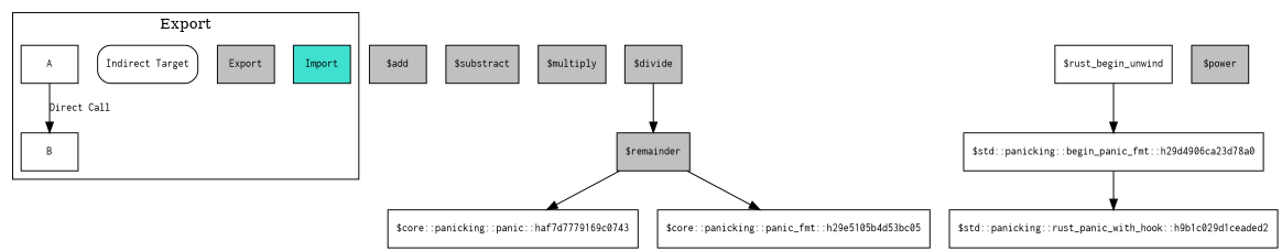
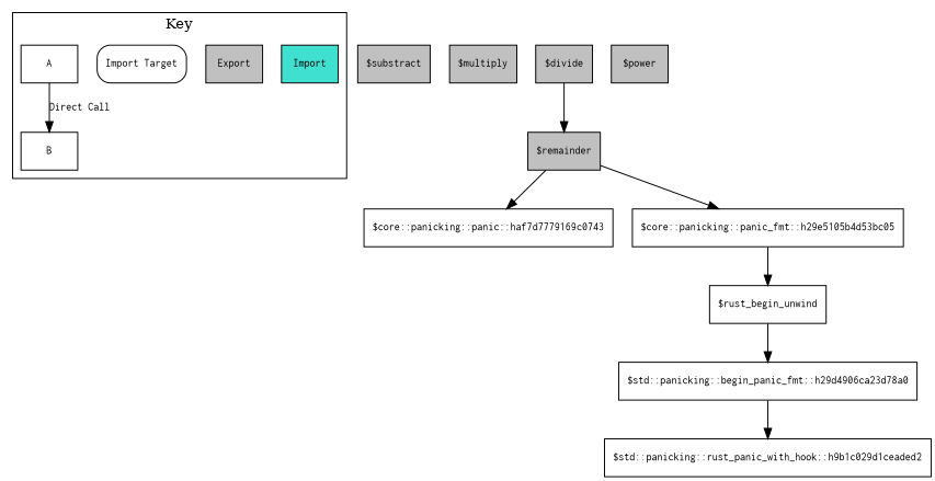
  digraph {
    rankdir=TB
    node [fillcolor=gray fontname=courier fontsize=10 shape=box style=filled]
    Import [fillcolor=turquoise]
    Export
-   "Indirect Target" [fillcolor=white style="filled, rounded"]
+   "Indirect Target" [fillcolor=white style="filled, rounded" label="Import Target"]
    A [fillcolor="" style=""]
    B [fillcolor="" style=""]
-   "$add"
    "$substract"
    "$multiply"
    "$divide"
    "$remainder"
    "$core::panicking::panic::haf7d7779169c0743" [fillcolor=white]
    "$core::panicking::panic_fmt::h29e5105b4d53bc05" [fillcolor=white]
    "$rust_begin_unwind" [fillcolor=white]
    "$power"
    "$std::panicking::rust_panic_with_hook::h9b1c029d1ceaded2" [fillcolor=white]
    "$std::panicking::begin_panic_fmt::h29d4906ca23d78a0" [fillcolor=white]
    subgraph cluster_1 {
-     label=Export
+     label=Key
      Import
      Export
      "Indirect Target"
      A
      B
    }
    A -> B [fontname=courier fontsize=10 label="Direct Call" style="filled, rounded"]
    "$divide" -> "$remainder"
    "$remainder" -> "$core::panicking::panic::haf7d7779169c0743"
    "$remainder" -> "$core::panicking::panic_fmt::h29e5105b4d53bc05"
+   "$core::panicking::panic_fmt::h29e5105b4d53bc05" -> "$rust_begin_unwind"
    "$rust_begin_unwind" -> "$std::panicking::begin_panic_fmt::h29d4906ca23d78a0"
    "$std::panicking::begin_panic_fmt::h29d4906ca23d78a0" -> "$std::panicking::rust_panic_with_hook::h9b1c029d1ceaded2"
  }
